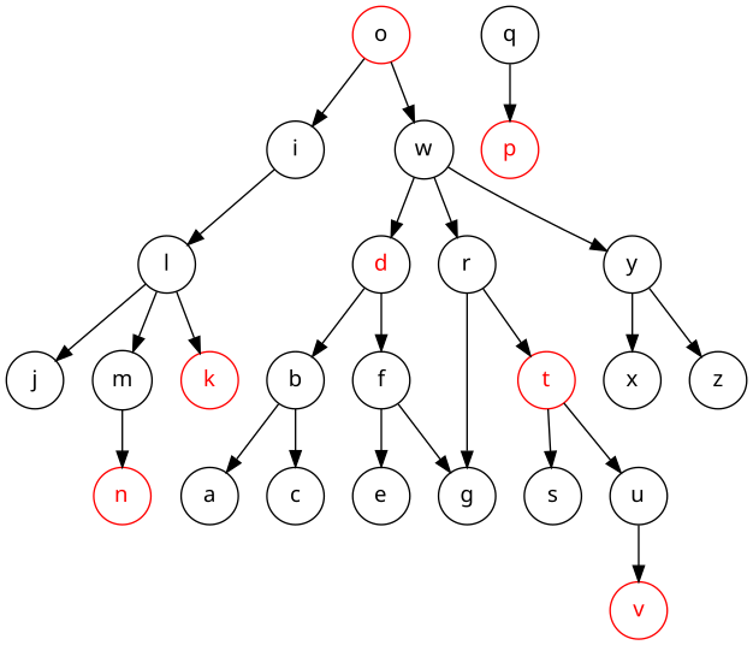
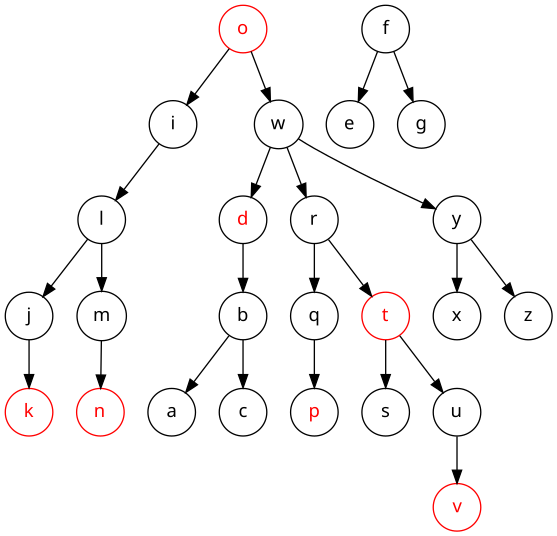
  digraph {
    node [color=Black fontcolor=Black fontname="DejaVu-Sans" shape=circle]
    b
    a
    c
    d [fontcolor=Red]
    f
    e
    g
    i
    l
    j
    m
    k [color=Red fontcolor=Red]
    n [color=Red fontcolor=Red]
-   o [color=Red]
+   o [color=Red fontcolor=Red]
    w
    r
    y
-   p [color=Red fontcolor=Red]
+   p [fontcolor=Red]
    q
    t [color=Red fontcolor=Red]
    s
    u
    v [color=Red fontcolor=Red]
    x
    z
    b -> a
    b -> c
    d -> b
-   d -> f
    f -> e
    f -> g
    i -> l
    l -> j
    l -> m
-   l -> k
+   j -> k
    m -> n
    o -> i
    o -> w
    w -> d
    w -> r
    w -> y
-   r -> g
+   r -> q
    r -> t
    y -> x
    y -> z
    q -> p
    t -> s
    t -> u
    u -> v
  }
